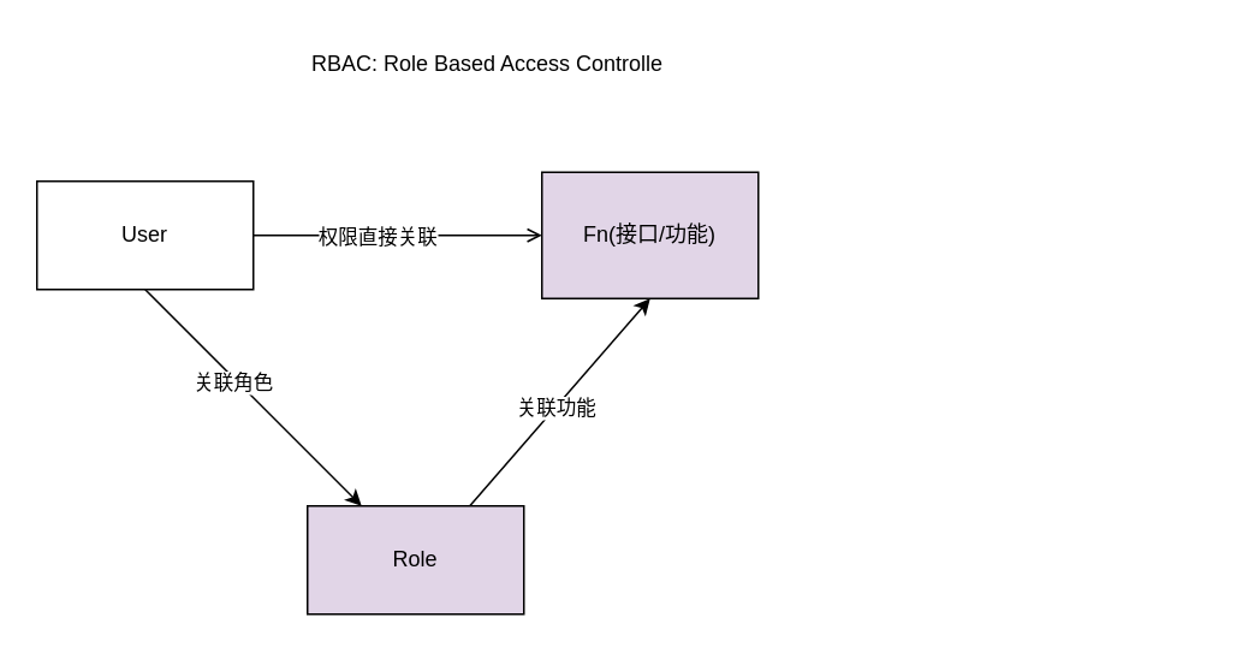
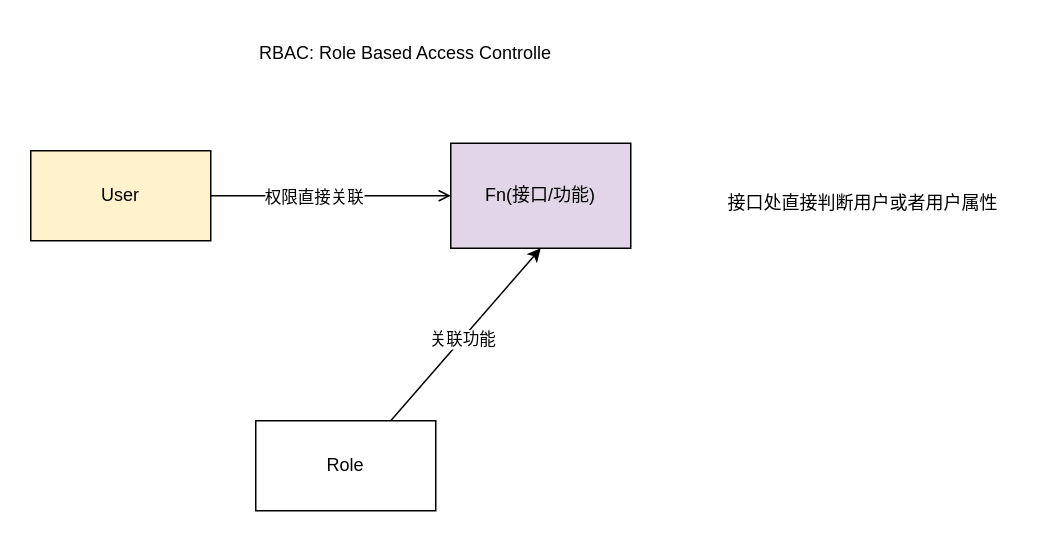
  <mxCell id="0" />
  <mxCell id="1" parent="0" />
  <mxCell id="2" style="edgeStyle=none;html=1;exitX=0.75;exitY=0;exitDx=0;exitDy=0;entryX=0.5;entryY=1;entryDx=0;entryDy=0;" edge="1" parent="1" source="4" target="11"><mxGeometry relative="1" as="geometry" /></mxCell>
  <mxCell id="3" value="关联功能" style="edgeLabel;html=1;align=center;verticalAlign=middle;resizable=0;points=[];" vertex="1" connectable="0" parent="2"><mxGeometry x="-0.06" relative="1" as="geometry"><mxPoint as="offset" /></mxGeometry></mxCell>
- <mxCell id="4" value="Role" style="rounded=0;whiteSpace=wrap;html=1;fillColor=#e1d5e7;" vertex="1" parent="1"><mxGeometry x="170" y="280" width="120" height="60" as="geometry" /></mxCell>
+ <mxCell id="4" value="Role" style="rounded=0;whiteSpace=wrap;html=1;" vertex="1" parent="1"><mxGeometry x="170" y="280" width="120" height="60" as="geometry" /></mxCell>
  <mxCell id="5" value="RBAC: Role Based Access Controlle" style="text;html=1;strokeColor=none;fillColor=none;align=center;verticalAlign=middle;whiteSpace=wrap;rounded=0;" vertex="1" parent="1"><mxGeometry x="120" y="20" width="300" height="30" as="geometry" /></mxCell>
  <mxCell id="6" style="edgeStyle=none;html=1;exitX=1;exitY=0.5;exitDx=0;exitDy=0;entryX=0;entryY=0.5;entryDx=0;entryDy=0;endArrow=open;" edge="1" parent="1" source="10" target="11"><mxGeometry relative="1" as="geometry" /></mxCell>
  <mxCell id="7" value="权限直接关联" style="edgeLabel;html=1;align=center;verticalAlign=middle;resizable=0;points=[];" vertex="1" connectable="0" parent="6"><mxGeometry x="-0.15" relative="1" as="geometry"><mxPoint as="offset" /></mxGeometry></mxCell>
- <mxCell id="8" style="edgeStyle=none;html=1;exitX=0.5;exitY=1;exitDx=0;exitDy=0;entryX=0.25;entryY=0;entryDx=0;entryDy=0;" edge="1" parent="1" source="10" target="4"><mxGeometry relative="1" as="geometry" /></mxCell>
- <mxCell id="9" value="关联角色" style="edgeLabel;html=1;align=center;verticalAlign=middle;resizable=0;points=[];" vertex="1" connectable="0" parent="8"><mxGeometry x="-0.158" y="-2" relative="1" as="geometry"><mxPoint as="offset" /></mxGeometry></mxCell>
- <mxCell id="10" value="User" style="rounded=0;whiteSpace=wrap;html=1;" vertex="1" parent="1"><mxGeometry x="20" y="100" width="120" height="60" as="geometry" /></mxCell>
+ <mxCell id="10" value="User" style="rounded=0;whiteSpace=wrap;html=1;fillColor=#fff2cc;" vertex="1" parent="1"><mxGeometry x="20" y="100" width="120" height="60" as="geometry" /></mxCell>
  <mxCell id="11" value="Fn(接口/功能)" style="rounded=0;whiteSpace=wrap;html=1;fillColor=#e1d5e7;" vertex="1" parent="1"><mxGeometry x="300" y="95" width="120" height="70" as="geometry" /></mxCell>
+ <mxCell id="12" value="接口处直接判断用户或者用户属性" style="text;html=1;strokeColor=none;fillColor=none;align=center;verticalAlign=middle;whiteSpace=wrap;rounded=0;" vertex="1" parent="1"><mxGeometry x="480" y="120" width="190" height="30" as="geometry" /></mxCell>
